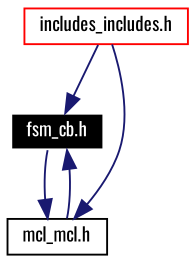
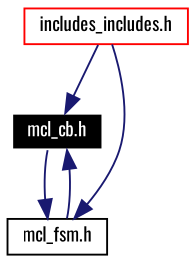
  digraph {
    fontname=Oswald
    node [fontname=Oswald fontsize=10 shape=record]
    edge [color=midnightblue fontname=Oswald fontsize=10 labelfontname=Helvetica labelfontsize=10 style=solid]
-   n1 [color=white fillcolor=black fontcolor=white height=0.2 label="fsm_cb.h" style=filled width=0.4]
-   n2 [color=black height=0.2 label="mcl_mcl.h" width=0.4]
+   n1 [color=white fillcolor=black fontcolor=white height=0.2 label="mcl_cb.h" style=filled width=0.4]
+   n2 [color=black height=0.2 label="mcl_fsm.h" width=0.4]
    n3 [color=red height=0.2 label="includes_includes.h" width=0.4]
    n1 -> n2
    n2 -> n1
    n3 -> n1
    n3 -> n2
  }
